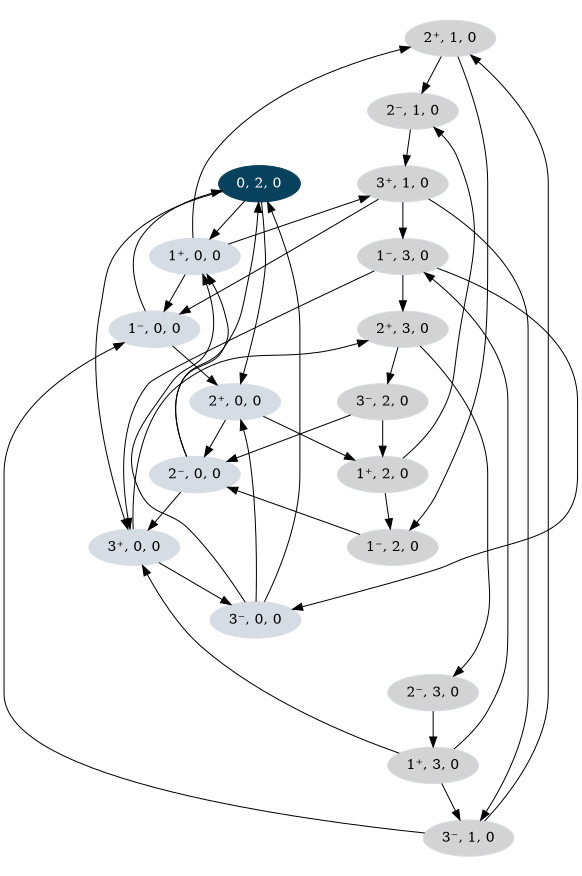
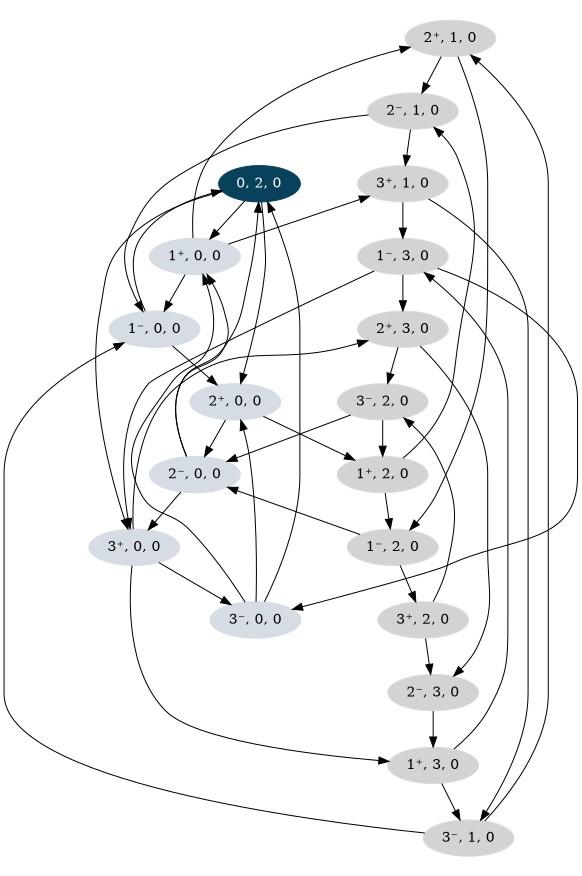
  digraph {
    node [color="#D6DCE4" fillcolor=lightgray style=filled]
    n1 [color="#08415C" fillcolor="#08415C" fontcolor=white label="0, 2, 0"]
    "1⁺, 0, 0" [fillcolor="#D6DCE4"]
    "2⁺, 0, 0" [fillcolor="#D6DCE4"]
    "3⁺, 0, 0" [fillcolor="#D6DCE4"]
    "1⁻, 0, 0" [fillcolor="#D6DCE4"]
    "2⁻, 0, 0" [fillcolor="#D6DCE4"]
    "3⁻, 0, 0" [fillcolor="#D6DCE4"]
    "2⁺, 1, 0"
    "3⁺, 1, 0"
    "1⁺, 2, 0"
+   "3⁺, 2, 0"
    "1⁺, 3, 0"
    "2⁺, 3, 0"
    "2⁻, 1, 0"
    "1⁻, 2, 0"
    "3⁻, 1, 0"
    "1⁻, 3, 0"
    "3⁻, 2, 0"
    "2⁻, 3, 0"
    subgraph cluster_1 {
      peripheries=0
      n1
      "1⁺, 0, 0"
      "2⁺, 0, 0"
      "3⁺, 0, 0"
      "1⁻, 0, 0"
      "2⁻, 0, 0"
      "3⁻, 0, 0"
    }
    subgraph cluster_2 {
      peripheries=0
    }
    subgraph cluster_3 {
      peripheries=0
      "2⁺, 1, 0"
      "3⁺, 1, 0"
      "1⁺, 2, 0"
+     "3⁺, 2, 0"
      "1⁺, 3, 0"
      "2⁺, 3, 0"
      "2⁻, 1, 0"
      "1⁻, 2, 0"
      "3⁻, 1, 0"
      "1⁻, 3, 0"
      "3⁻, 2, 0"
      "2⁻, 3, 0"
    }
    n1 -> "1⁺, 0, 0"
    n1 -> "2⁺, 0, 0"
    n1 -> "3⁺, 0, 0"
    "1⁺, 0, 0" -> "1⁻, 0, 0"
    "1⁺, 0, 0" -> "2⁺, 1, 0"
    "1⁺, 0, 0" -> "3⁺, 1, 0"
    "2⁺, 0, 0" -> "2⁻, 0, 0"
    "2⁺, 0, 0" -> "1⁺, 2, 0"
    "3⁺, 0, 0" -> "3⁻, 0, 0"
-   "1⁺, 3, 0" -> "3⁺, 0, 0"
+   "3⁺, 0, 0" -> "1⁺, 3, 0"
    "3⁺, 0, 0" -> "2⁺, 3, 0"
    "1⁻, 0, 0" -> n1
    "1⁻, 0, 0" -> "2⁺, 0, 0"
    "2⁻, 0, 0" -> n1
    "2⁻, 0, 0" -> "1⁺, 0, 0"
    "2⁻, 0, 0" -> "3⁺, 0, 0"
    "3⁻, 0, 0" -> n1
    "3⁻, 0, 0" -> "1⁺, 0, 0"
    "3⁻, 0, 0" -> "2⁺, 0, 0"
    "2⁺, 1, 0" -> "2⁻, 1, 0"
    "2⁺, 1, 0" -> "1⁻, 2, 0"
    "3⁺, 1, 0" -> "3⁻, 1, 0"
    "3⁺, 1, 0" -> "1⁻, 3, 0"
    "1⁺, 2, 0" -> "2⁻, 1, 0"
    "1⁺, 2, 0" -> "1⁻, 2, 0"
+   "3⁺, 2, 0" -> "3⁻, 2, 0"
+   "3⁺, 2, 0" -> "2⁻, 3, 0"
    "1⁺, 3, 0" -> "3⁻, 1, 0"
    "1⁺, 3, 0" -> "1⁻, 3, 0"
    "2⁺, 3, 0" -> "3⁻, 2, 0"
    "2⁺, 3, 0" -> "2⁻, 3, 0"
-   "3⁺, 1, 0" -> "1⁻, 0, 0"
+   "2⁻, 1, 0" -> "1⁻, 0, 0"
    "2⁻, 1, 0" -> "3⁺, 1, 0"
    "1⁻, 2, 0" -> "2⁻, 0, 0"
+   "1⁻, 2, 0" -> "3⁺, 2, 0"
    "3⁻, 1, 0" -> "1⁻, 0, 0"
    "3⁻, 1, 0" -> "2⁺, 1, 0"
    "1⁻, 3, 0" -> "3⁺, 0, 0"
    "1⁻, 3, 0" -> "3⁻, 0, 0"
    "1⁻, 3, 0" -> "2⁺, 3, 0"
    "3⁻, 2, 0" -> "2⁻, 0, 0"
    "3⁻, 2, 0" -> "1⁺, 2, 0"
    "2⁻, 3, 0" -> "1⁺, 3, 0"
  }
